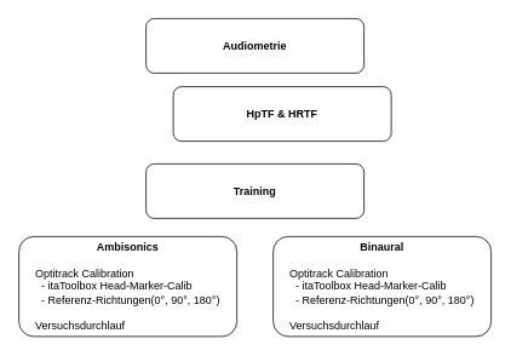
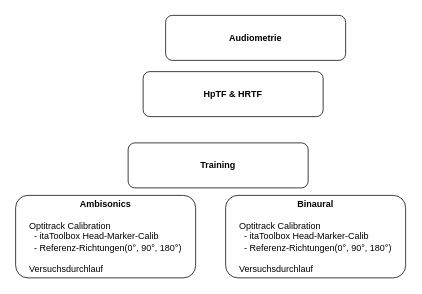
  <mxCell id="0" />
  <mxCell id="1" parent="0" />
- <mxCell id="2" value="Audiometrie" style="rounded=1;whiteSpace=wrap;html=1;fontStyle=1" vertex="1" parent="1"><mxGeometry x="160" y="20" width="240" height="60" as="geometry" /></mxCell>
+ <mxCell id="2" value="Audiometrie" style="rounded=1;whiteSpace=wrap;html=1;fontStyle=1" vertex="1" parent="1"><mxGeometry x="220" y="20" width="240" height="60" as="geometry" /></mxCell>
  <mxCell id="3" value="&lt;b&gt;HpTF &amp;amp; HRTF&lt;/b&gt;" style="rounded=1;whiteSpace=wrap;html=1;" vertex="1" parent="1"><mxGeometry x="190" y="95" width="240" height="60" as="geometry" /></mxCell>
- <mxCell id="4" value="&lt;b&gt;Training&lt;/b&gt;" style="rounded=1;whiteSpace=wrap;html=1;" vertex="1" parent="1"><mxGeometry x="160" y="180" width="240" height="60" as="geometry" /></mxCell>
+ <mxCell id="4" value="&lt;b&gt;Training&lt;/b&gt;" style="rounded=1;whiteSpace=wrap;html=1;" vertex="1" parent="1"><mxGeometry x="170" y="190" width="240" height="60" as="geometry" /></mxCell>
  <mxCell id="5" value="&lt;div&gt;&lt;b&gt;Ambisonics&lt;/b&gt;&lt;/div&gt;&lt;div&gt;&lt;br&gt;&lt;/div&gt;&lt;div align=&quot;left&quot;&gt;Optitrack Calibration&lt;/div&gt;&lt;div align=&quot;left&quot;&gt;&amp;nbsp; - itaToolbox Head-Marker-Calib&lt;br&gt;&amp;nbsp; - Referenz-Richtungen(0°, 90°, 180°)&lt;/div&gt;&lt;div align=&quot;left&quot;&gt;&lt;br&gt;&lt;/div&gt;&lt;div align=&quot;left&quot;&gt;Versuchsdurchlauf&lt;br&gt;&lt;/div&gt;" style="rounded=1;whiteSpace=wrap;html=1;" vertex="1" parent="1"><mxGeometry x="20" y="260" width="240" height="110" as="geometry" /></mxCell>
  <mxCell id="6" value="&lt;div&gt;&lt;b&gt;Binaural&lt;/b&gt;&lt;/div&gt;&lt;div&gt;&lt;br&gt;&lt;/div&gt;&lt;div align=&quot;left&quot;&gt;Optitrack Calibration&lt;/div&gt;&lt;div align=&quot;left&quot;&gt;&amp;nbsp; - itaToolbox Head-Marker-Calib&lt;br&gt;&amp;nbsp; - Referenz-Richtungen(0°, 90°, 180°)&lt;/div&gt;&lt;div align=&quot;left&quot;&gt;&lt;br&gt;&lt;/div&gt;&lt;div align=&quot;left&quot;&gt;Versuchsdurchlauf&lt;br&gt;&lt;/div&gt;" style="rounded=1;whiteSpace=wrap;html=1;" vertex="1" parent="1"><mxGeometry x="300" y="260" width="240" height="110" as="geometry" /></mxCell>
